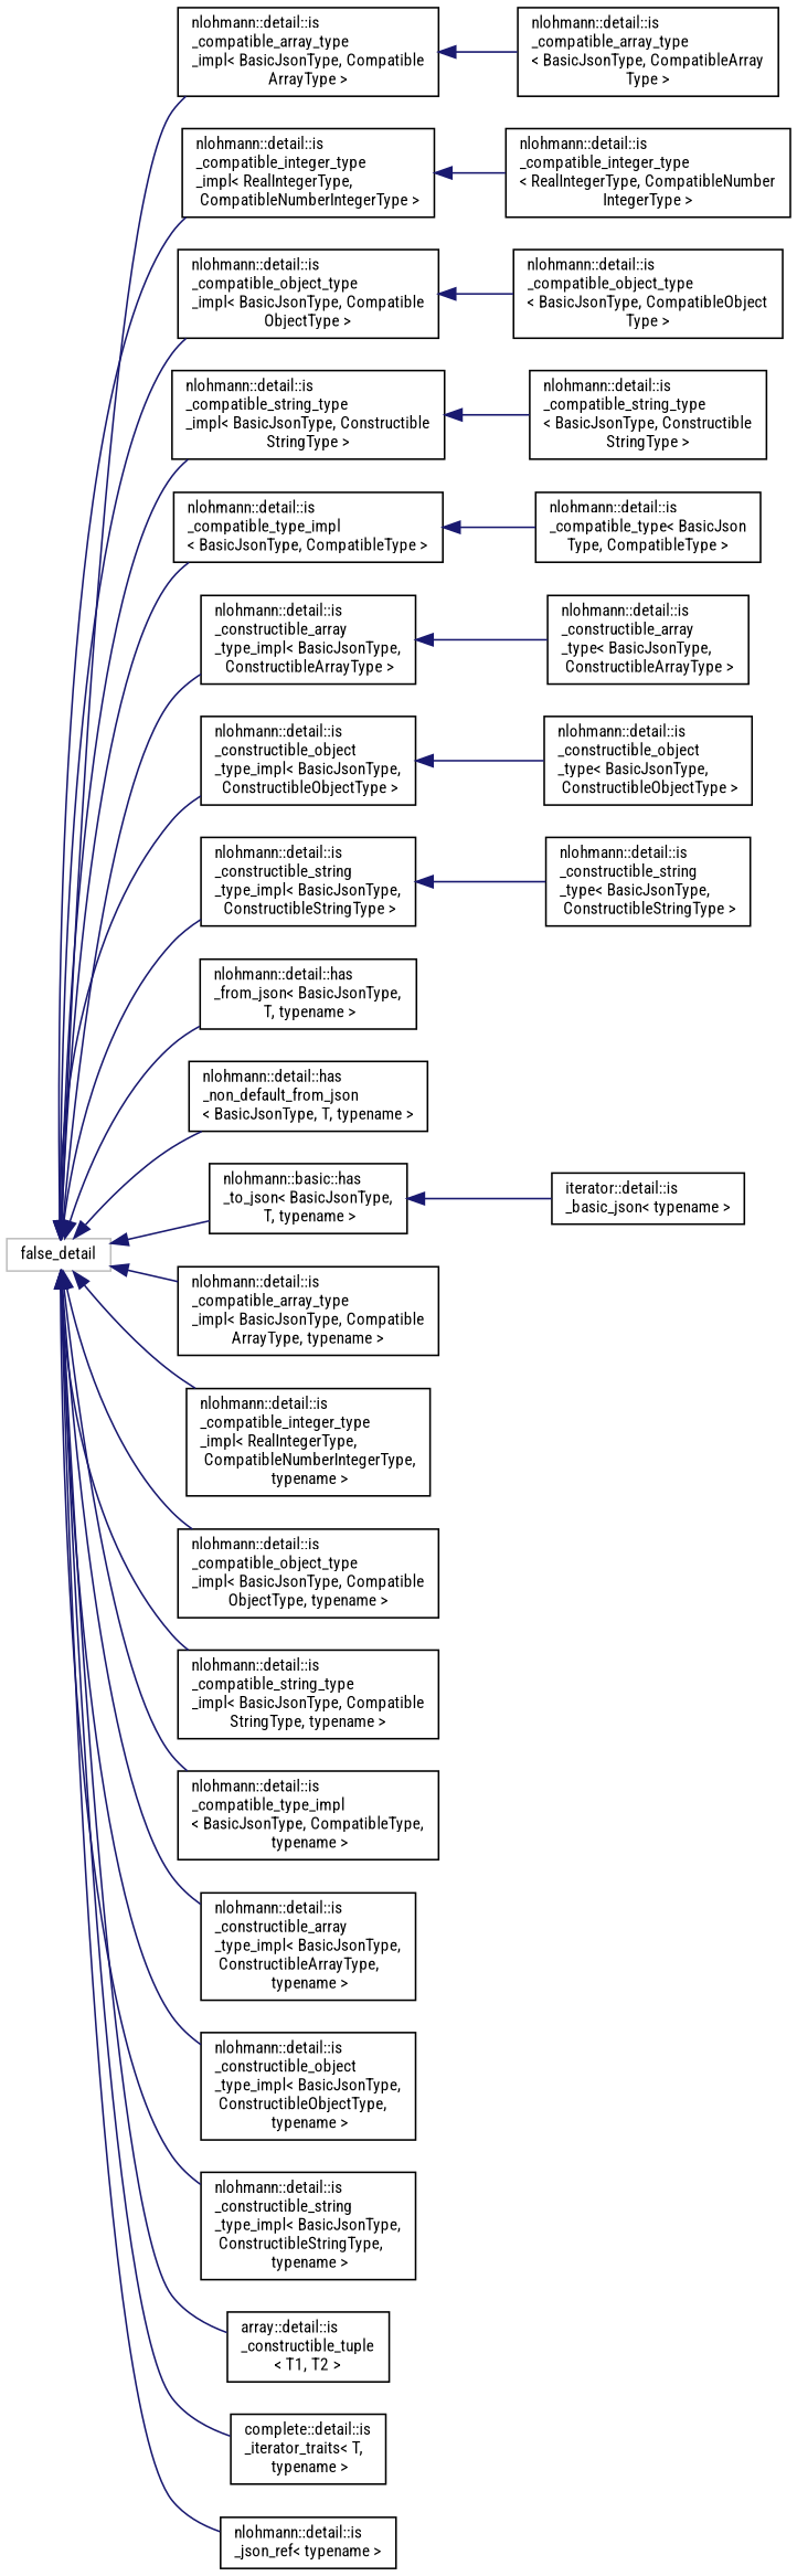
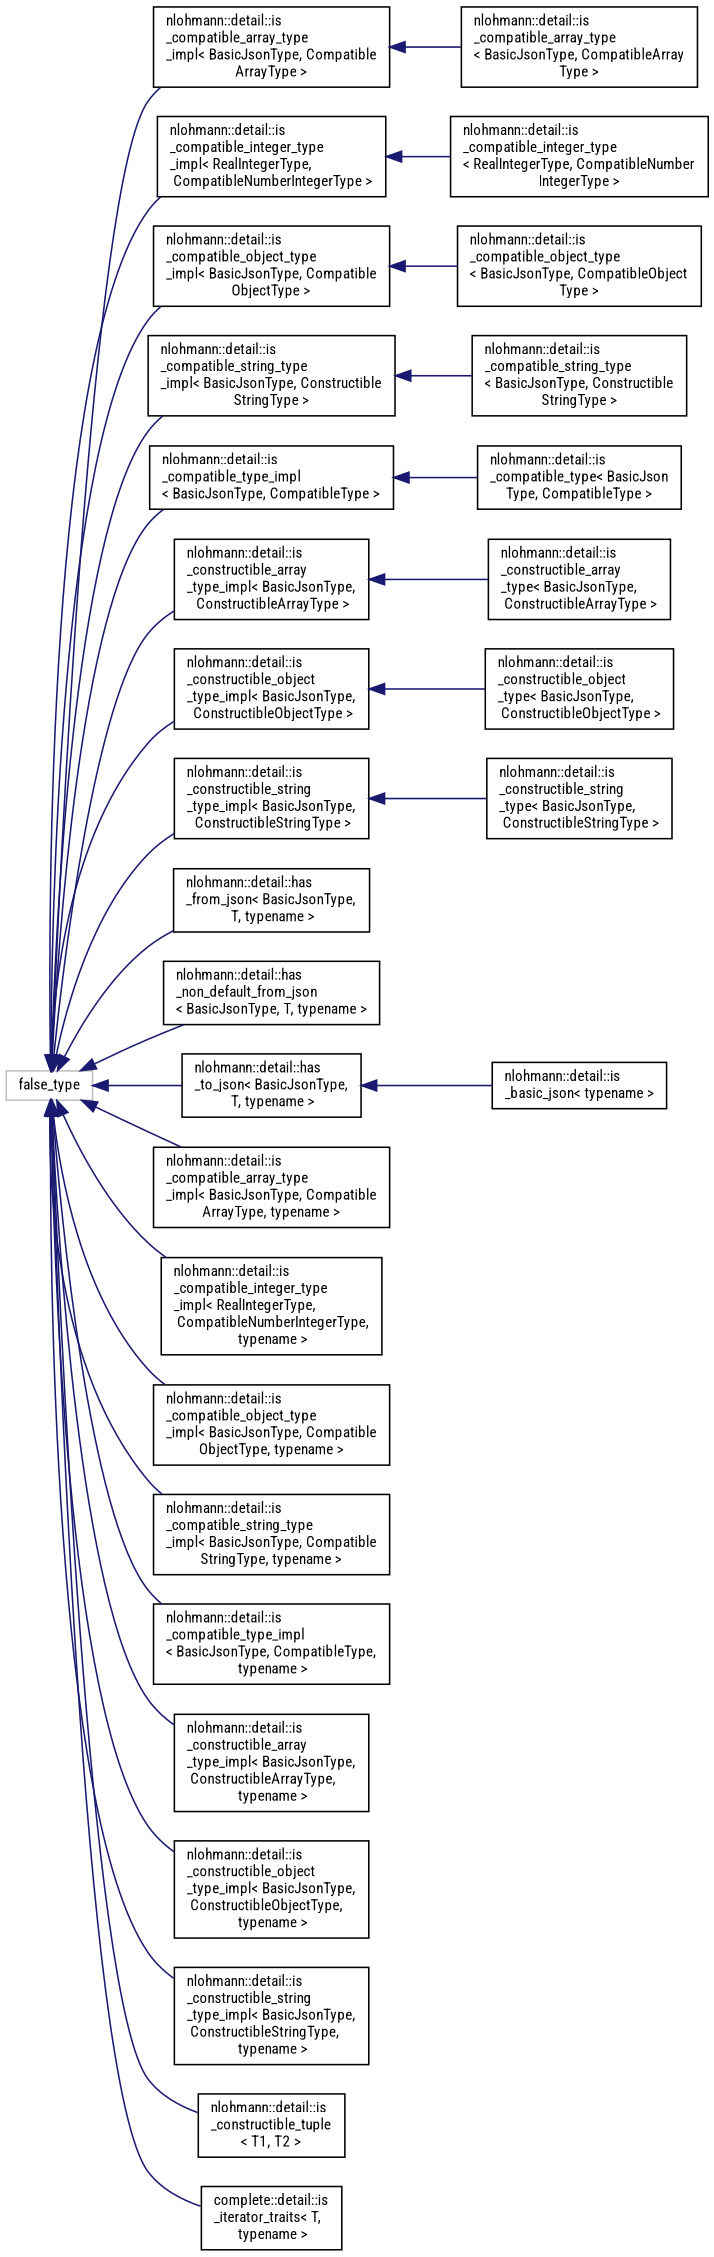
  digraph {
    fontname="Roboto Condensed"
    rankdir=LR
    node [color=black fillcolor=white fontname="Roboto Condensed" fontsize=10 shape=record style=filled]
    edge [color=midnightblue dir=back fontname="Roboto Condensed" fontsize=10 labelfontname=Helvetica labelfontsize=10 style=solid]
-   n1 [color=grey75 height=0.2 label=false_detail width=0.4]
+   n1 [color=grey75 height=0.2 label=false_type width=0.4]
    n2 [height=0.2 label="nlohmann::detail::is\l_compatible_array_type\l_impl\< BasicJsonType, Compatible\lArrayType \>" width=0.4]
    n3 [height=0.2 label="nlohmann::detail::is\l_compatible_integer_type\l_impl\< RealIntegerType,\l CompatibleNumberIntegerType \>" width=0.4]
    n4 [height=0.2 label="nlohmann::detail::is\l_compatible_object_type\l_impl\< BasicJsonType, Compatible\lObjectType \>" width=0.4]
    n5 [height=0.2 label="nlohmann::detail::is\l_compatible_string_type\l_impl\< BasicJsonType, Constructible\lStringType \>" width=0.4]
    n6 [height=0.2 label="nlohmann::detail::is\l_compatible_type_impl\l\< BasicJsonType, CompatibleType \>" width=0.4]
    n7 [height=0.2 label="nlohmann::detail::is\l_constructible_array\l_type_impl\< BasicJsonType,\l ConstructibleArrayType \>" width=0.4]
    n8 [height=0.2 label="nlohmann::detail::is\l_constructible_object\l_type_impl\< BasicJsonType,\l ConstructibleObjectType \>" width=0.4]
    n9 [height=0.2 label="nlohmann::detail::is\l_constructible_string\l_type_impl\< BasicJsonType,\l ConstructibleStringType \>" width=0.4]
    n10 [height=0.2 label="nlohmann::detail::has\l_from_json\< BasicJsonType,\l T, typename \>" width=0.4]
    n11 [height=0.2 label="nlohmann::detail::has\l_non_default_from_json\l\< BasicJsonType, T, typename \>" width=0.4]
-   n12 [height=0.2 label="nlohmann::basic::has\l_to_json\< BasicJsonType,\l T, typename \>" width=0.4]
+   n12 [height=0.2 label="nlohmann::detail::has\l_to_json\< BasicJsonType,\l T, typename \>" width=0.4]
    n13 [height=0.2 label="nlohmann::detail::is\l_compatible_array_type\l_impl\< BasicJsonType, Compatible\lArrayType, typename \>" width=0.4]
    n14 [height=0.2 label="nlohmann::detail::is\l_compatible_integer_type\l_impl\< RealIntegerType,\l CompatibleNumberIntegerType,\l typename \>" width=0.4]
    n15 [height=0.2 label="nlohmann::detail::is\l_compatible_object_type\l_impl\< BasicJsonType, Compatible\lObjectType, typename \>" width=0.4]
    n16 [height=0.2 label="nlohmann::detail::is\l_compatible_string_type\l_impl\< BasicJsonType, Compatible\lStringType, typename \>" width=0.4]
    n17 [height=0.2 label="nlohmann::detail::is\l_compatible_type_impl\l\< BasicJsonType, CompatibleType,\l typename \>" width=0.4]
    n18 [height=0.2 label="nlohmann::detail::is\l_constructible_array\l_type_impl\< BasicJsonType,\l ConstructibleArrayType,\l typename \>" width=0.4]
    n19 [height=0.2 label="nlohmann::detail::is\l_constructible_object\l_type_impl\< BasicJsonType,\l ConstructibleObjectType,\l typename \>" width=0.4]
    n20 [height=0.2 label="nlohmann::detail::is\l_constructible_string\l_type_impl\< BasicJsonType,\l ConstructibleStringType,\l typename \>" width=0.4]
-   n21 [height=0.2 label="array::detail::is\l_constructible_tuple\l\< T1, T2 \>" width=0.4]
+   n21 [height=0.2 label="nlohmann::detail::is\l_constructible_tuple\l\< T1, T2 \>" width=0.4]
    n22 [height=0.2 label="complete::detail::is\l_iterator_traits\< T,\l typename \>" width=0.4]
-   n23 [height=0.2 label="nlohmann::detail::is\l_json_ref\< typename \>" width=0.4]
    n24 [height=0.2 label="nlohmann::detail::is\l_compatible_array_type\l\< BasicJsonType, CompatibleArray\lType \>" width=0.4]
    n25 [height=0.2 label="nlohmann::detail::is\l_compatible_integer_type\l\< RealIntegerType, CompatibleNumber\lIntegerType \>" width=0.4]
    n26 [height=0.2 label="nlohmann::detail::is\l_compatible_object_type\l\< BasicJsonType, CompatibleObject\lType \>" width=0.4]
    n27 [height=0.2 label="nlohmann::detail::is\l_compatible_string_type\l\< BasicJsonType, Constructible\lStringType \>" width=0.4]
    n28 [height=0.2 label="nlohmann::detail::is\l_compatible_type\< BasicJson\lType, CompatibleType \>" width=0.4]
    n29 [height=0.2 label="nlohmann::detail::is\l_constructible_array\l_type\< BasicJsonType,\l ConstructibleArrayType \>" width=0.4]
    n30 [height=0.2 label="nlohmann::detail::is\l_constructible_object\l_type\< BasicJsonType,\l ConstructibleObjectType \>" width=0.4]
    n31 [height=0.2 label="nlohmann::detail::is\l_constructible_string\l_type\< BasicJsonType,\l ConstructibleStringType \>" width=0.4]
-   n32 [height=0.2 label="iterator::detail::is\l_basic_json\< typename \>" width=0.4]
+   n32 [height=0.2 label="nlohmann::detail::is\l_basic_json\< typename \>" width=0.4]
    n1 -> n2
    n1 -> n3
    n1 -> n4
    n1 -> n5
    n1 -> n6
    n1 -> n7
    n1 -> n8
    n1 -> n9
    n1 -> n10
    n1 -> n11
    n1 -> n12
    n1 -> n13
    n1 -> n14
    n1 -> n15
    n1 -> n16
    n1 -> n17
    n1 -> n18
    n1 -> n19
    n1 -> n20
    n1 -> n21
    n1 -> n22
-   n1 -> n23
    n2 -> n24
    n3 -> n25
    n4 -> n26
    n5 -> n27
    n6 -> n28
    n7 -> n29
    n8 -> n30
    n9 -> n31
    n12 -> n32
  }
